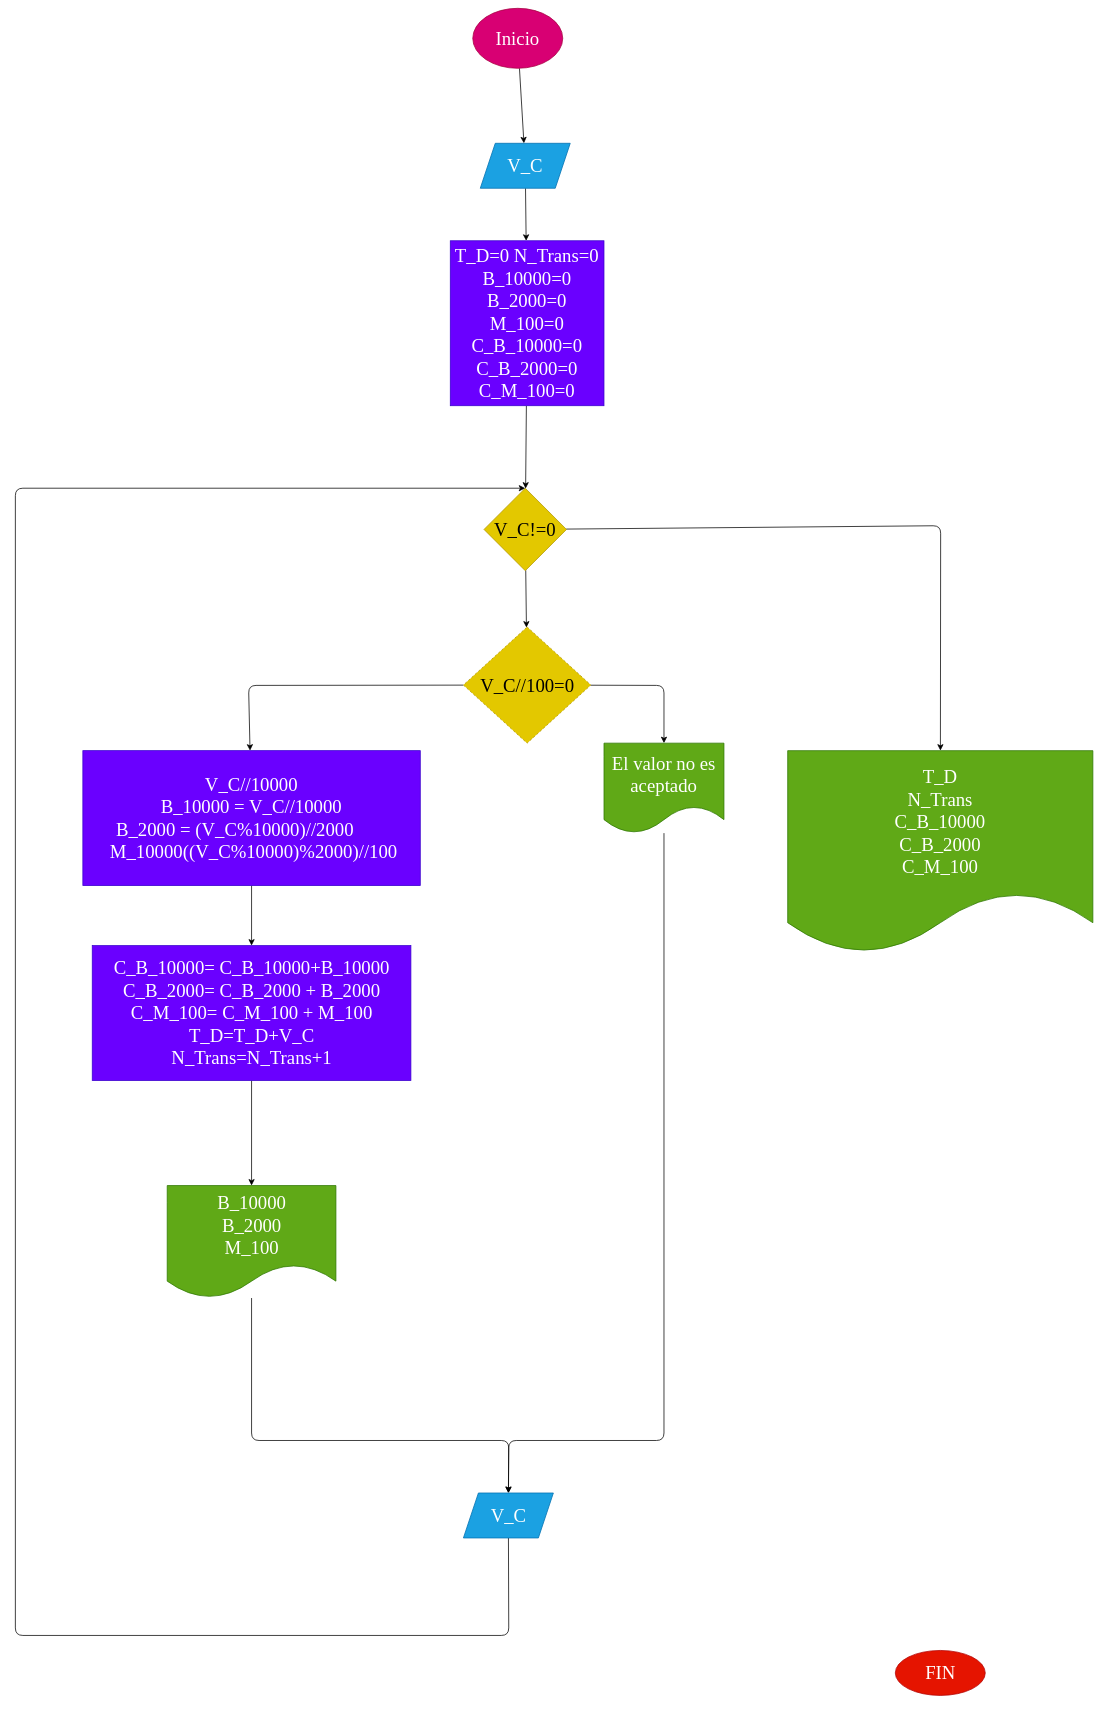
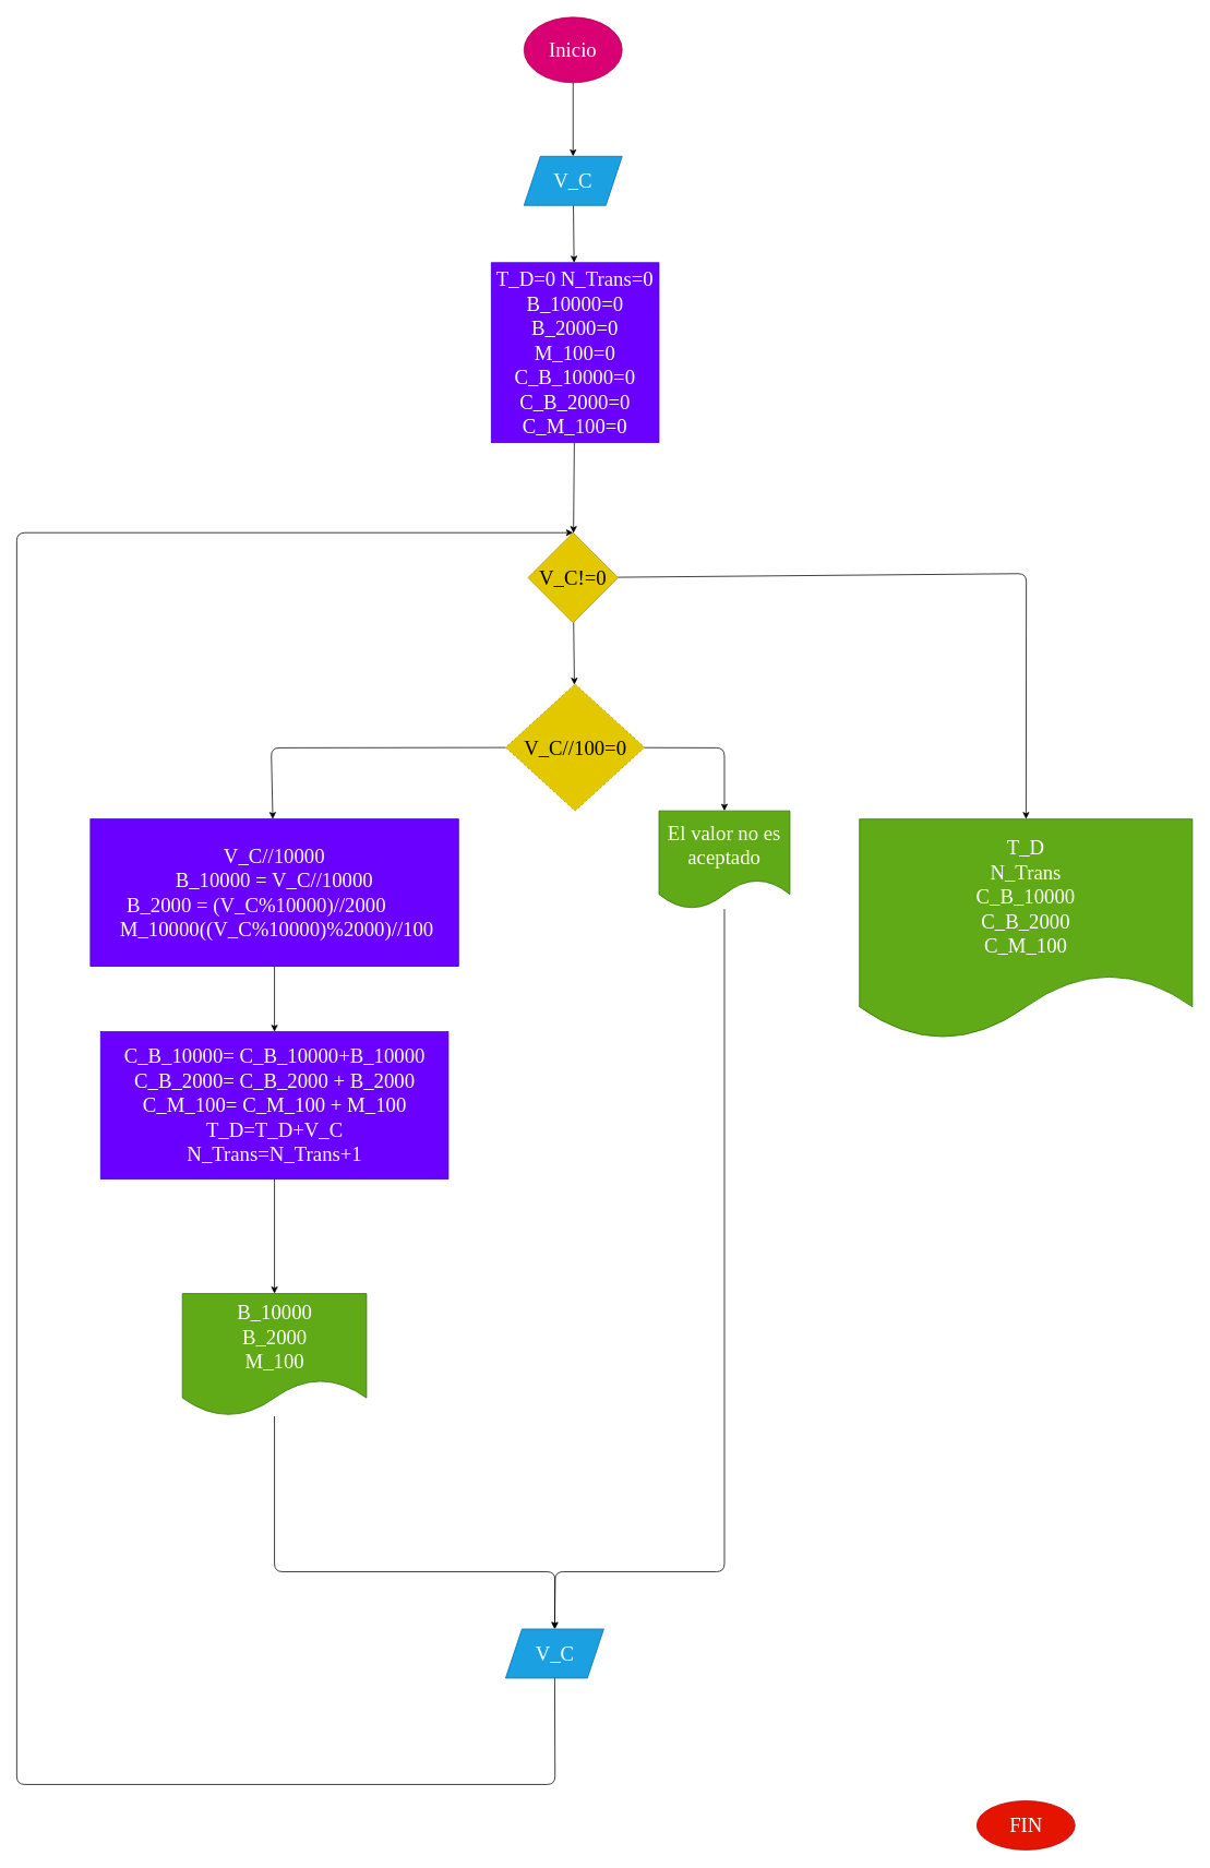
  <mxCell id="0" />
  <mxCell id="1" parent="0" />
  <mxCell id="2" value="" style="edgeStyle=none;html=1;fontFamily=Comic Sans MS;fontSize=25;" edge="1" parent="1" source="3" target="5"><mxGeometry relative="1" as="geometry" /></mxCell>
- <mxCell id="3" value="Inicio" style="ellipse;whiteSpace=wrap;html=1;fontFamily=Comic Sans MS;fontSize=25;fillColor=#d80073;fontColor=#ffffff;strokeColor=#A50040;" vertex="1" parent="1"><mxGeometry x="630" y="10" width="120" height="80" as="geometry" /></mxCell>
+ <mxCell id="3" value="Inicio" style="ellipse;whiteSpace=wrap;html=1;fontFamily=Comic Sans MS;fontSize=25;fillColor=#d80073;fontColor=#ffffff;strokeColor=#A50040;" vertex="1" parent="1"><mxGeometry x="640" y="20" width="120" height="80" as="geometry" /></mxCell>
  <mxCell id="4" value="" style="edgeStyle=none;html=1;fontFamily=Comic Sans MS;fontSize=25;" edge="1" parent="1" source="5" target="7"><mxGeometry relative="1" as="geometry" /></mxCell>
  <mxCell id="5" value="V_C" style="shape=parallelogram;perimeter=parallelogramPerimeter;whiteSpace=wrap;html=1;fixedSize=1;fontSize=25;fontFamily=Comic Sans MS;fillColor=#1ba1e2;fontColor=#ffffff;strokeColor=#006EAF;" vertex="1" parent="1"><mxGeometry x="640" y="190" width="120" height="60" as="geometry" /></mxCell>
  <mxCell id="6" value="" style="edgeStyle=none;html=1;fontFamily=Comic Sans MS;fontSize=25;" edge="1" parent="1" source="7" target="10"><mxGeometry relative="1" as="geometry" /></mxCell>
  <mxCell id="7" value="T_D=0 N_Trans=0 B_10000=0 B_2000=0 M_100=0 C_B_10000=0 C_B_2000=0 C_M_100=0" style="whiteSpace=wrap;html=1;fontSize=25;fontFamily=Comic Sans MS;fillColor=#6a00ff;fontColor=#ffffff;strokeColor=#3700CC;" vertex="1" parent="1"><mxGeometry x="600" y="320" width="205" height="220" as="geometry" /></mxCell>
  <mxCell id="8" value="" style="edgeStyle=none;html=1;fontFamily=Comic Sans MS;fontSize=25;" edge="1" parent="1" source="10" target="13"><mxGeometry relative="1" as="geometry" /></mxCell>
  <mxCell id="9" value="" style="edgeStyle=none;html=1;fontFamily=Comic Sans MS;fontSize=25;" edge="1" parent="1" source="10" target="24"><mxGeometry relative="1" as="geometry"><Array as="points"><mxPoint x="1254" y="700" /></Array></mxGeometry></mxCell>
  <mxCell id="10" value="V_C!=0" style="rhombus;whiteSpace=wrap;html=1;fontSize=25;fontFamily=Comic Sans MS;fillColor=#e3c800;fontColor=#000000;strokeColor=#B09500;" vertex="1" parent="1"><mxGeometry x="645" y="650" width="110" height="110" as="geometry" /></mxCell>
  <mxCell id="11" value="" style="edgeStyle=none;html=1;fontFamily=Comic Sans MS;fontSize=25;" edge="1" parent="1" source="13" target="15"><mxGeometry relative="1" as="geometry"><Array as="points"><mxPoint x="885" y="913" /></Array></mxGeometry></mxCell>
  <mxCell id="12" value="" style="edgeStyle=none;html=1;fontFamily=Comic Sans MS;fontSize=25;" edge="1" parent="1" source="13" target="19"><mxGeometry relative="1" as="geometry"><Array as="points"><mxPoint x="331" y="913" /></Array></mxGeometry></mxCell>
  <mxCell id="13" value="V_C//100=0" style="rhombus;whiteSpace=wrap;html=1;fontSize=25;fontFamily=Comic Sans MS;fillColor=#e3c800;fontColor=#000000;strokeColor=#B09500;dashed=1;" vertex="1" parent="1"><mxGeometry x="617.5" y="835" width="170" height="155" as="geometry" /></mxCell>
  <mxCell id="14" value="" style="edgeStyle=none;html=1;fontFamily=Comic Sans MS;fontSize=25;" edge="1" parent="1" source="15" target="17"><mxGeometry relative="1" as="geometry"><Array as="points"><mxPoint x="885" y="1920" /><mxPoint x="678" y="1920" /></Array></mxGeometry></mxCell>
  <mxCell id="15" value="El valor no es aceptado" style="shape=document;whiteSpace=wrap;html=1;boundedLbl=1;fontSize=25;fontFamily=Comic Sans MS;fillColor=#60a917;fontColor=#ffffff;strokeColor=#2D7600;" vertex="1" parent="1"><mxGeometry x="805" y="990" width="160" height="120" as="geometry" /></mxCell>
  <mxCell id="16" style="edgeStyle=none;html=1;entryX=0.5;entryY=0;entryDx=0;entryDy=0;fontFamily=Comic Sans MS;fontSize=25;" edge="1" parent="1" source="17" target="10"><mxGeometry relative="1" as="geometry"><Array as="points"><mxPoint x="678" y="2180" /><mxPoint x="20" y="2180" /><mxPoint x="20" y="650" /></Array></mxGeometry></mxCell>
  <mxCell id="17" value="V_C" style="shape=parallelogram;perimeter=parallelogramPerimeter;whiteSpace=wrap;html=1;fixedSize=1;fontSize=25;fontFamily=Comic Sans MS;fillColor=#1ba1e2;fontColor=#ffffff;strokeColor=#006EAF;" vertex="1" parent="1"><mxGeometry x="617.5" y="1990" width="120" height="60" as="geometry" /></mxCell>
  <mxCell id="18" value="" style="edgeStyle=none;html=1;fontFamily=Comic Sans MS;fontSize=25;" edge="1" parent="1" source="19" target="21"><mxGeometry relative="1" as="geometry" /></mxCell>
  <mxCell id="19" value="V_C//10000&lt;br&gt;B_10000 = V_C//10000&lt;br&gt;B_2000 = (V_C%10000)//2000&amp;nbsp; &amp;nbsp; &amp;nbsp; &amp;nbsp; &amp;nbsp;M_10000((V_C%10000)%2000)//100" style="whiteSpace=wrap;html=1;fontSize=25;fontFamily=Comic Sans MS;fillColor=#6a00ff;fontColor=#ffffff;strokeColor=#3700CC;" vertex="1" parent="1"><mxGeometry x="110" y="1000" width="450" height="180" as="geometry" /></mxCell>
  <mxCell id="20" value="" style="edgeStyle=none;html=1;fontFamily=Comic Sans MS;fontSize=25;" edge="1" parent="1" source="21" target="23"><mxGeometry relative="1" as="geometry" /></mxCell>
  <mxCell id="21" value="C_B_10000= C_B_10000+B_10000&lt;br&gt;C_B_2000= C_B_2000 + B_2000&lt;br&gt;C_M_100= C_M_100 + M_100&lt;br&gt;T_D=T_D+V_C&lt;br&gt;N_Trans=N_Trans+1" style="whiteSpace=wrap;html=1;fontSize=25;fontFamily=Comic Sans MS;fillColor=#6a00ff;fontColor=#ffffff;strokeColor=#3700CC;" vertex="1" parent="1"><mxGeometry x="122.5" y="1260" width="425" height="180" as="geometry" /></mxCell>
  <mxCell id="22" style="edgeStyle=none;html=1;entryX=0.5;entryY=0;entryDx=0;entryDy=0;fontFamily=Comic Sans MS;fontSize=25;" edge="1" parent="1" source="23" target="17"><mxGeometry relative="1" as="geometry"><Array as="points"><mxPoint x="335" y="1920" /><mxPoint x="678" y="1920" /></Array></mxGeometry></mxCell>
  <mxCell id="23" value="B_10000&lt;br&gt;B_2000&lt;br&gt;M_100" style="shape=document;whiteSpace=wrap;html=1;boundedLbl=1;fontSize=25;fontFamily=Comic Sans MS;fillColor=#60a917;fontColor=#ffffff;strokeColor=#2D7600;" vertex="1" parent="1"><mxGeometry x="222.5" y="1580" width="225" height="150" as="geometry" /></mxCell>
  <mxCell id="24" value="&lt;span&gt;T_D&lt;br&gt;N_Trans&lt;br&gt;C_B_10000&lt;br&gt;C_B_2000&lt;br&gt;C_M_100&lt;/span&gt;" style="shape=document;whiteSpace=wrap;html=1;boundedLbl=1;fontSize=25;fontFamily=Comic Sans MS;fillColor=#60a917;fontColor=#ffffff;strokeColor=#2D7600;" vertex="1" parent="1"><mxGeometry x="1050" y="1000" width="407" height="270" as="geometry" /></mxCell>
  <mxCell id="25" value="FIN" style="ellipse;whiteSpace=wrap;html=1;fontSize=25;fontFamily=Comic Sans MS;fillColor=#e51400;fontColor=#ffffff;strokeColor=#B20000;" vertex="1" parent="1"><mxGeometry x="1193.5" y="2200" width="120" height="60" as="geometry" /></mxCell>
